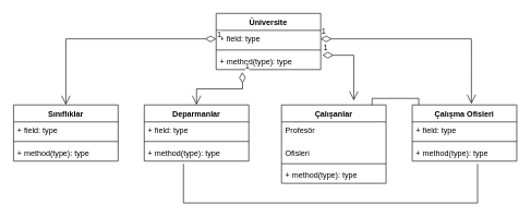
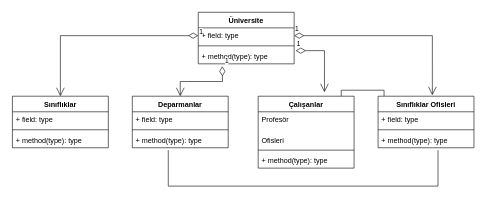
  <mxCell id="0" />
  <mxCell id="1" parent="0" />
  <mxCell id="2" value="Üniversite" style="swimlane;fontStyle=1;align=center;verticalAlign=top;childLayout=stackLayout;horizontal=1;startSize=26;horizontalStack=0;resizeParent=1;resizeParentMax=0;resizeLast=0;collapsible=1;marginBottom=0;" vertex="1" parent="1"><mxGeometry x="330" y="20" width="160" height="86" as="geometry" /></mxCell>
  <mxCell id="3" value="+ field: type" style="text;strokeColor=none;fillColor=none;align=left;verticalAlign=top;spacingLeft=4;spacingRight=4;overflow=hidden;rotatable=0;points=[[0,0.5],[1,0.5]];portConstraint=eastwest;" vertex="1" parent="2"><mxGeometry y="26" width="160" height="26" as="geometry" /></mxCell>
  <mxCell id="4" value="" style="line;strokeWidth=1;fillColor=none;align=left;verticalAlign=middle;spacingTop=-1;spacingLeft=3;spacingRight=3;rotatable=0;labelPosition=right;points=[];portConstraint=eastwest;" vertex="1" parent="2"><mxGeometry y="52" width="160" height="8" as="geometry" /></mxCell>
  <mxCell id="5" value="+ method(type): type" style="text;strokeColor=none;fillColor=none;align=left;verticalAlign=top;spacingLeft=4;spacingRight=4;overflow=hidden;rotatable=0;points=[[0,0.5],[1,0.5]];portConstraint=eastwest;" vertex="1" parent="2"><mxGeometry y="60" width="160" height="26" as="geometry" /></mxCell>
  <mxCell id="6" value="Sınıflıklar" style="swimlane;fontStyle=1;align=center;verticalAlign=top;childLayout=stackLayout;horizontal=1;startSize=26;horizontalStack=0;resizeParent=1;resizeParentMax=0;resizeLast=0;collapsible=1;marginBottom=0;" vertex="1" parent="1"><mxGeometry x="20" y="160" width="160" height="86" as="geometry" /></mxCell>
  <mxCell id="7" value="+ field: type" style="text;strokeColor=none;fillColor=none;align=left;verticalAlign=top;spacingLeft=4;spacingRight=4;overflow=hidden;rotatable=0;points=[[0,0.5],[1,0.5]];portConstraint=eastwest;" vertex="1" parent="6"><mxGeometry y="26" width="160" height="26" as="geometry" /></mxCell>
  <mxCell id="8" value="" style="line;strokeWidth=1;fillColor=none;align=left;verticalAlign=middle;spacingTop=-1;spacingLeft=3;spacingRight=3;rotatable=0;labelPosition=right;points=[];portConstraint=eastwest;" vertex="1" parent="6"><mxGeometry y="52" width="160" height="8" as="geometry" /></mxCell>
  <mxCell id="9" value="+ method(type): type" style="text;strokeColor=none;fillColor=none;align=left;verticalAlign=top;spacingLeft=4;spacingRight=4;overflow=hidden;rotatable=0;points=[[0,0.5],[1,0.5]];portConstraint=eastwest;" vertex="1" parent="6"><mxGeometry y="60" width="160" height="26" as="geometry" /></mxCell>
  <mxCell id="10" value="Deparmanlar" style="swimlane;fontStyle=1;align=center;verticalAlign=top;childLayout=stackLayout;horizontal=1;startSize=26;horizontalStack=0;resizeParent=1;resizeParentMax=0;resizeLast=0;collapsible=1;marginBottom=0;" vertex="1" parent="1"><mxGeometry x="220" y="160" width="160" height="86" as="geometry" /></mxCell>
  <mxCell id="11" value="+ field: type" style="text;strokeColor=none;fillColor=none;align=left;verticalAlign=top;spacingLeft=4;spacingRight=4;overflow=hidden;rotatable=0;points=[[0,0.5],[1,0.5]];portConstraint=eastwest;" vertex="1" parent="10"><mxGeometry y="26" width="160" height="26" as="geometry" /></mxCell>
  <mxCell id="12" value="" style="line;strokeWidth=1;fillColor=none;align=left;verticalAlign=middle;spacingTop=-1;spacingLeft=3;spacingRight=3;rotatable=0;labelPosition=right;points=[];portConstraint=eastwest;" vertex="1" parent="10"><mxGeometry y="52" width="160" height="8" as="geometry" /></mxCell>
  <mxCell id="13" value="+ method(type): type" style="text;strokeColor=none;fillColor=none;align=left;verticalAlign=top;spacingLeft=4;spacingRight=4;overflow=hidden;rotatable=0;points=[[0,0.5],[1,0.5]];portConstraint=eastwest;" vertex="1" parent="10"><mxGeometry y="60" width="160" height="26" as="geometry" /></mxCell>
  <mxCell id="14" value="Çalışanlar" style="swimlane;fontStyle=1;align=center;verticalAlign=top;childLayout=stackLayout;horizontal=1;startSize=26;horizontalStack=0;resizeParent=1;resizeParentMax=0;resizeLast=0;collapsible=1;marginBottom=0;" vertex="1" parent="1"><mxGeometry x="430" y="160" width="160" height="120" as="geometry" /></mxCell>
  <mxCell id="15" value="Profesör" style="text;strokeColor=none;fillColor=none;align=left;verticalAlign=top;spacingLeft=4;spacingRight=4;overflow=hidden;rotatable=0;points=[[0,0.5],[1,0.5]];portConstraint=eastwest;" vertex="1" parent="14"><mxGeometry y="26" width="160" height="34" as="geometry" /></mxCell>
  <mxCell id="16" value="Ofisleri" style="text;strokeColor=none;fillColor=none;align=left;verticalAlign=top;spacingLeft=4;spacingRight=4;overflow=hidden;rotatable=0;points=[[0,0.5],[1,0.5]];portConstraint=eastwest;" vertex="1" parent="14"><mxGeometry y="60" width="160" height="26" as="geometry" /></mxCell>
  <mxCell id="17" value="" style="line;strokeWidth=1;fillColor=none;align=left;verticalAlign=middle;spacingTop=-1;spacingLeft=3;spacingRight=3;rotatable=0;labelPosition=right;points=[];portConstraint=eastwest;" vertex="1" parent="14"><mxGeometry y="86" width="160" height="8" as="geometry" /></mxCell>
  <mxCell id="18" value="+ method(type): type" style="text;strokeColor=none;fillColor=none;align=left;verticalAlign=top;spacingLeft=4;spacingRight=4;overflow=hidden;rotatable=0;points=[[0,0.5],[1,0.5]];portConstraint=eastwest;" vertex="1" parent="14"><mxGeometry y="94" width="160" height="26" as="geometry" /></mxCell>
- <mxCell id="19" value="Çalışma Ofisleri" style="swimlane;fontStyle=1;align=center;verticalAlign=top;childLayout=stackLayout;horizontal=1;startSize=26;horizontalStack=0;resizeParent=1;resizeParentMax=0;resizeLast=0;collapsible=1;marginBottom=0;" vertex="1" parent="1"><mxGeometry x="630" y="160" width="160" height="86" as="geometry" /></mxCell>
+ <mxCell id="19" value="Sınıflıklar Ofisleri" style="swimlane;fontStyle=1;align=center;verticalAlign=top;childLayout=stackLayout;horizontal=1;startSize=26;horizontalStack=0;resizeParent=1;resizeParentMax=0;resizeLast=0;collapsible=1;marginBottom=0;" vertex="1" parent="1"><mxGeometry x="630" y="160" width="160" height="86" as="geometry" /></mxCell>
  <mxCell id="20" value="+ field: type" style="text;strokeColor=none;fillColor=none;align=left;verticalAlign=top;spacingLeft=4;spacingRight=4;overflow=hidden;rotatable=0;points=[[0,0.5],[1,0.5]];portConstraint=eastwest;" vertex="1" parent="19"><mxGeometry y="26" width="160" height="26" as="geometry" /></mxCell>
  <mxCell id="21" value="" style="line;strokeWidth=1;fillColor=none;align=left;verticalAlign=middle;spacingTop=-1;spacingLeft=3;spacingRight=3;rotatable=0;labelPosition=right;points=[];portConstraint=eastwest;" vertex="1" parent="19"><mxGeometry y="52" width="160" height="8" as="geometry" /></mxCell>
  <mxCell id="22" value="+ method(type): type" style="text;strokeColor=none;fillColor=none;align=left;verticalAlign=top;spacingLeft=4;spacingRight=4;overflow=hidden;rotatable=0;points=[[0,0.5],[1,0.5]];portConstraint=eastwest;" vertex="1" parent="19"><mxGeometry y="60" width="160" height="26" as="geometry" /></mxCell>
  <mxCell id="23" value="1" style="endArrow=open;html=1;endSize=12;startArrow=diamondThin;startSize=14;startFill=0;edgeStyle=orthogonalEdgeStyle;align=left;verticalAlign=bottom;rounded=0;exitX=0;exitY=0.5;exitDx=0;exitDy=0;entryX=0.5;entryY=0;entryDx=0;entryDy=0;" edge="1" parent="1" source="3" target="6"><mxGeometry x="-1" y="3" relative="1" as="geometry"><mxPoint x="70" y="105" as="sourcePoint" /><mxPoint x="230" y="105" as="targetPoint" /></mxGeometry></mxCell>
  <mxCell id="24" value="1" style="endArrow=open;html=1;endSize=12;startArrow=diamondThin;startSize=14;startFill=0;edgeStyle=orthogonalEdgeStyle;align=left;verticalAlign=bottom;rounded=0;entryX=0.566;entryY=-0.019;entryDx=0;entryDy=0;entryPerimeter=0;exitX=1;exitY=0.5;exitDx=0;exitDy=0;" edge="1" parent="1" source="3" target="19"><mxGeometry x="-1" y="3" relative="1" as="geometry"><mxPoint x="650" y="100" as="sourcePoint" /><mxPoint x="810" y="100" as="targetPoint" /></mxGeometry></mxCell>
  <mxCell id="25" value="1" style="endArrow=open;html=1;endSize=12;startArrow=diamondThin;startSize=14;startFill=0;edgeStyle=orthogonalEdgeStyle;align=left;verticalAlign=bottom;rounded=0;entryX=0.5;entryY=0;entryDx=0;entryDy=0;" edge="1" parent="1" target="10"><mxGeometry x="-1" y="3" relative="1" as="geometry"><mxPoint x="370" y="110" as="sourcePoint" /><mxPoint x="340" y="120" as="targetPoint" /></mxGeometry></mxCell>
  <mxCell id="26" value="1" style="endArrow=open;html=1;endSize=12;startArrow=diamondThin;startSize=14;startFill=0;edgeStyle=orthogonalEdgeStyle;align=left;verticalAlign=bottom;rounded=0;entryX=0.691;entryY=-0.056;entryDx=0;entryDy=0;entryPerimeter=0;exitX=1.016;exitY=0.154;exitDx=0;exitDy=0;exitPerimeter=0;" edge="1" parent="1" source="5" target="14"><mxGeometry x="-1" y="3" relative="1" as="geometry"><mxPoint x="500" y="100" as="sourcePoint" /><mxPoint x="660" y="100" as="targetPoint" /></mxGeometry></mxCell>
  <mxCell id="27" value="" style="endArrow=none;html=1;edgeStyle=orthogonalEdgeStyle;rounded=0;" edge="1" parent="1"><mxGeometry relative="1" as="geometry"><mxPoint x="280" y="250" as="sourcePoint" /><mxPoint x="730" y="250" as="targetPoint" /><Array as="points"><mxPoint x="280" y="310" /><mxPoint x="730" y="310" /></Array></mxGeometry></mxCell>
  <mxCell id="28" value="" style="endArrow=none;html=1;edgeStyle=orthogonalEdgeStyle;rounded=0;exitX=0.866;exitY=0;exitDx=0;exitDy=0;exitPerimeter=0;" edge="1" parent="1" source="14"><mxGeometry relative="1" as="geometry"><mxPoint x="570" y="150" as="sourcePoint" /><mxPoint x="640" y="160" as="targetPoint" /><Array as="points"><mxPoint x="569" y="150" /><mxPoint x="640" y="150" /></Array></mxGeometry></mxCell>
